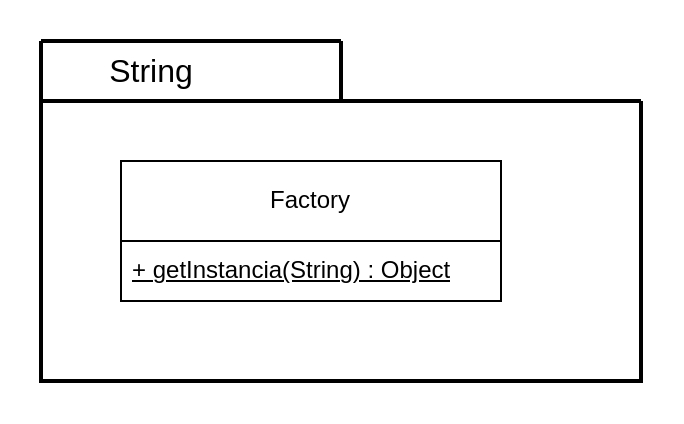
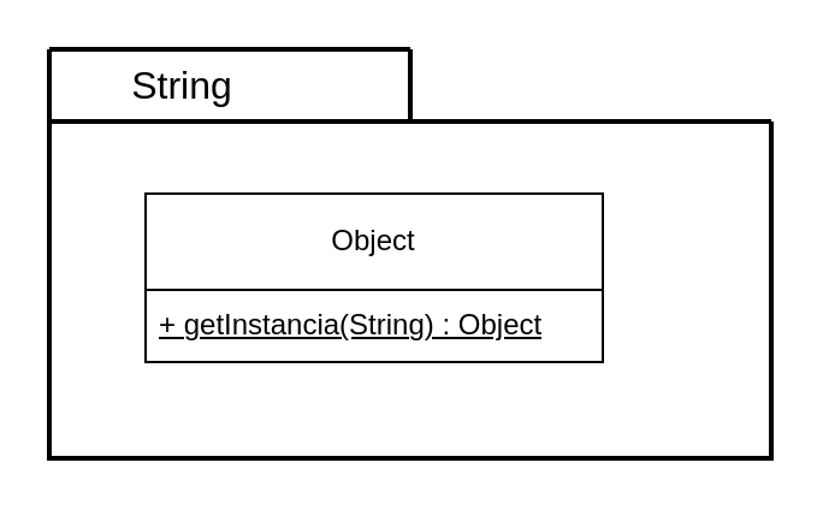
  <mxCell id="0" />
  <mxCell id="1" parent="0" />
  <mxCell id="2" value="" style="swimlane;startSize=0;align=center;strokeWidth=2;" vertex="1" parent="1"><mxGeometry x="20" y="50" width="300" height="140" as="geometry" /></mxCell>
- <mxCell id="3" value="Factory" style="swimlane;fontStyle=0;childLayout=stackLayout;horizontal=1;startSize=40;horizontalStack=0;resizeParent=1;resizeParentMax=0;resizeLast=0;collapsible=1;marginBottom=0;whiteSpace=wrap;html=1;" vertex="1" parent="2"><mxGeometry x="40" y="30" width="190" height="70" as="geometry" /></mxCell>
+ <mxCell id="3" value="Object" style="swimlane;fontStyle=0;childLayout=stackLayout;horizontal=1;startSize=40;horizontalStack=0;resizeParent=1;resizeParentMax=0;resizeLast=0;collapsible=1;marginBottom=0;whiteSpace=wrap;html=1;" vertex="1" parent="2"><mxGeometry x="40" y="30" width="190" height="70" as="geometry" /></mxCell>
  <mxCell id="4" value="&lt;u&gt;+ getInstancia(String) : Object&lt;/u&gt;" style="text;strokeColor=none;fillColor=none;align=left;verticalAlign=middle;spacingLeft=4;spacingRight=4;overflow=hidden;points=[[0,0.5],[1,0.5]];portConstraint=eastwest;rotatable=0;whiteSpace=wrap;html=1;" vertex="1" parent="3"><mxGeometry y="40" width="190" height="30" as="geometry" /></mxCell>
  <mxCell id="5" value="" style="swimlane;startSize=0;strokeWidth=2;" vertex="1" parent="1"><mxGeometry x="20" y="20" width="150" height="30" as="geometry" /></mxCell>
  <mxCell id="6" value="String" style="text;html=1;align=center;verticalAlign=middle;resizable=0;points=[];autosize=1;strokeColor=none;fillColor=none;fontSize=16;" vertex="1" parent="5"><mxGeometry x="10" width="90" height="30" as="geometry" /></mxCell>
